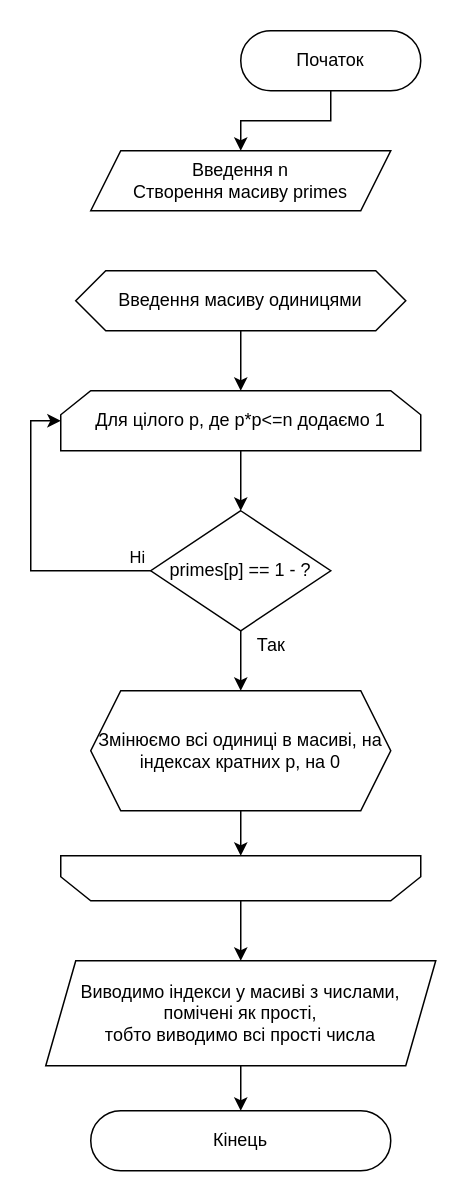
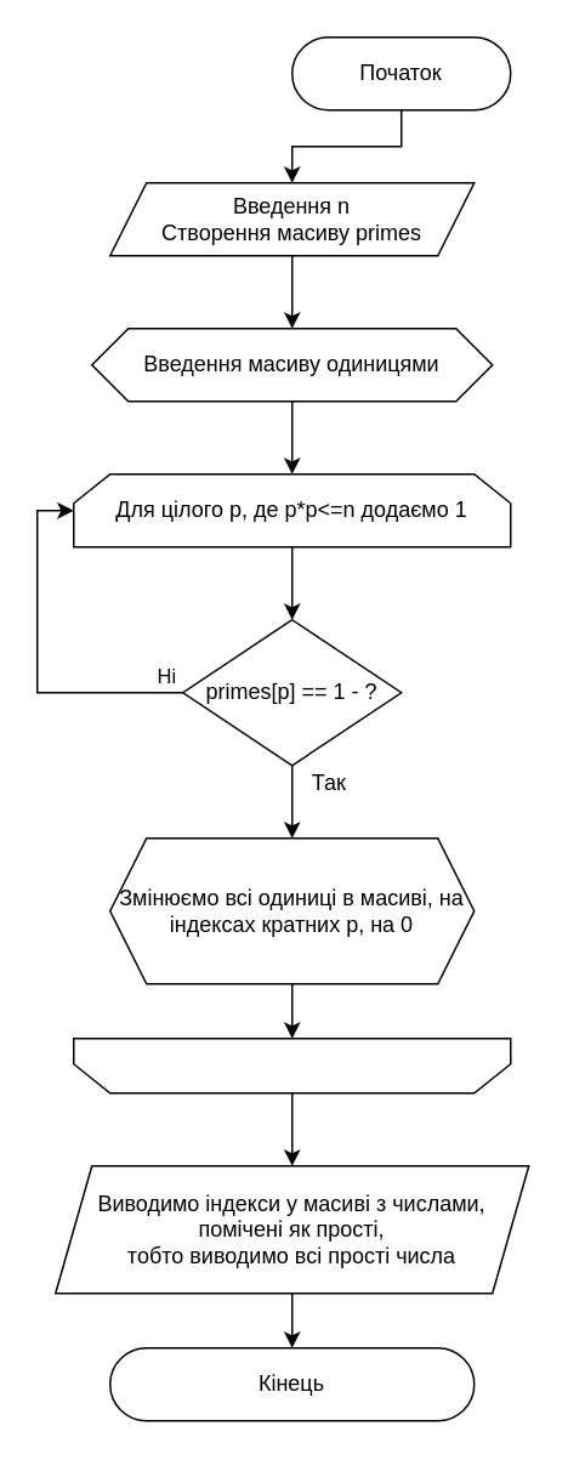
  <mxCell id="0" />
  <mxCell id="1" parent="0" />
  <mxCell id="2" style="edgeStyle=orthogonalEdgeStyle;rounded=0;orthogonalLoop=1;jettySize=auto;html=1;entryX=0.5;entryY=0;entryDx=0;entryDy=0;" edge="1" parent="1" source="3" target="5"><mxGeometry relative="1" as="geometry" /></mxCell>
  <mxCell id="3" value="Початок" style="rounded=1;whiteSpace=wrap;html=1;arcSize=50;" vertex="1" parent="1"><mxGeometry x="160" y="20" width="120" height="40" as="geometry" /></mxCell>
+ <mxCell id="4" style="edgeStyle=orthogonalEdgeStyle;rounded=0;orthogonalLoop=1;jettySize=auto;html=1;entryX=0.5;entryY=0;entryDx=0;entryDy=0;" edge="1" parent="1" source="5" target="7"><mxGeometry relative="1" as="geometry" /></mxCell>
  <mxCell id="5" value="Введення n&lt;br&gt;Створення масиву primes" style="shape=parallelogram;perimeter=parallelogramPerimeter;whiteSpace=wrap;html=1;fixedSize=1;" vertex="1" parent="1"><mxGeometry x="60" y="100" width="200" height="40" as="geometry" /></mxCell>
  <mxCell id="6" style="edgeStyle=orthogonalEdgeStyle;rounded=0;orthogonalLoop=1;jettySize=auto;html=1;entryX=0.5;entryY=0;entryDx=0;entryDy=0;" edge="1" parent="1" source="7" target="9"><mxGeometry relative="1" as="geometry" /></mxCell>
  <mxCell id="7" value="Введення масиву одиницями" style="shape=hexagon;perimeter=hexagonPerimeter2;whiteSpace=wrap;html=1;fixedSize=1;size=20;" vertex="1" parent="1"><mxGeometry x="50" y="180" width="220" height="40" as="geometry" /></mxCell>
  <mxCell id="8" style="edgeStyle=orthogonalEdgeStyle;rounded=0;orthogonalLoop=1;jettySize=auto;html=1;entryX=0.5;entryY=0;entryDx=0;entryDy=0;" edge="1" parent="1" source="9" target="15"><mxGeometry relative="1" as="geometry" /></mxCell>
  <mxCell id="9" value="Для цілого p, де p*p&amp;lt;=n додаємо 1" style="shape=loopLimit;whiteSpace=wrap;html=1;" vertex="1" parent="1"><mxGeometry x="40" y="260" width="240" height="40" as="geometry" /></mxCell>
  <mxCell id="10" style="edgeStyle=none;html=1;entryX=0.5;entryY=0;entryDx=0;entryDy=0;" edge="1" parent="1" source="11" target="19"><mxGeometry relative="1" as="geometry" /></mxCell>
  <mxCell id="11" value="" style="shape=loopLimit;whiteSpace=wrap;html=1;size=20;rotation=-180;" vertex="1" parent="1"><mxGeometry x="40" y="570" width="240" height="30" as="geometry" /></mxCell>
  <mxCell id="12" style="edgeStyle=orthogonalEdgeStyle;rounded=0;orthogonalLoop=1;jettySize=auto;html=1;entryX=0;entryY=0.5;entryDx=0;entryDy=0;" edge="1" parent="1" source="15" target="9"><mxGeometry relative="1" as="geometry"><Array as="points"><mxPoint x="20" y="380" /><mxPoint x="20" y="280" /></Array></mxGeometry></mxCell>
  <mxCell id="13" value="Ні" style="edgeLabel;html=1;align=center;verticalAlign=middle;resizable=0;points=[];" vertex="1" connectable="0" parent="12"><mxGeometry x="-0.696" y="-1" relative="1" as="geometry"><mxPoint x="20" y="-9" as="offset" /></mxGeometry></mxCell>
  <mxCell id="14" style="edgeStyle=orthogonalEdgeStyle;rounded=0;orthogonalLoop=1;jettySize=auto;html=1;entryX=0.5;entryY=0;entryDx=0;entryDy=0;" edge="1" parent="1" source="15" target="17"><mxGeometry relative="1" as="geometry" /></mxCell>
  <mxCell id="15" value="primes[p] == 1 - ?" style="rhombus;whiteSpace=wrap;html=1;" vertex="1" parent="1"><mxGeometry x="100" y="340" width="120" height="80" as="geometry" /></mxCell>
  <mxCell id="16" style="edgeStyle=orthogonalEdgeStyle;rounded=0;orthogonalLoop=1;jettySize=auto;html=1;entryX=0.5;entryY=1;entryDx=0;entryDy=0;" edge="1" parent="1" source="17" target="11"><mxGeometry relative="1" as="geometry" /></mxCell>
  <mxCell id="17" value="Змінюємо всі одиниці в масиві, на індексах кратних p, на 0" style="shape=hexagon;perimeter=hexagonPerimeter2;whiteSpace=wrap;html=1;fixedSize=1;" vertex="1" parent="1"><mxGeometry x="60" y="460" width="200" height="80" as="geometry" /></mxCell>
  <mxCell id="18" style="edgeStyle=none;html=1;entryX=0.5;entryY=0;entryDx=0;entryDy=0;" edge="1" parent="1" source="19" target="20"><mxGeometry relative="1" as="geometry" /></mxCell>
  <mxCell id="19" value="Виводимо індекси у масиві з числами, &lt;br&gt;помічені як прості, &lt;br&gt;тобто виводимо всі прості числа" style="shape=parallelogram;perimeter=parallelogramPerimeter;whiteSpace=wrap;html=1;fixedSize=1;" vertex="1" parent="1"><mxGeometry x="30" y="640" width="260" height="70" as="geometry" /></mxCell>
  <mxCell id="20" value="Кінець" style="rounded=1;whiteSpace=wrap;html=1;arcSize=50;" vertex="1" parent="1"><mxGeometry x="60" y="740" width="200" height="40" as="geometry" /></mxCell>
  <mxCell id="21" value="Так" style="text;html=1;align=center;verticalAlign=middle;resizable=0;points=[];autosize=1;strokeColor=none;fillColor=none;" vertex="1" parent="1"><mxGeometry x="160" y="415" width="40" height="30" as="geometry" /></mxCell>
